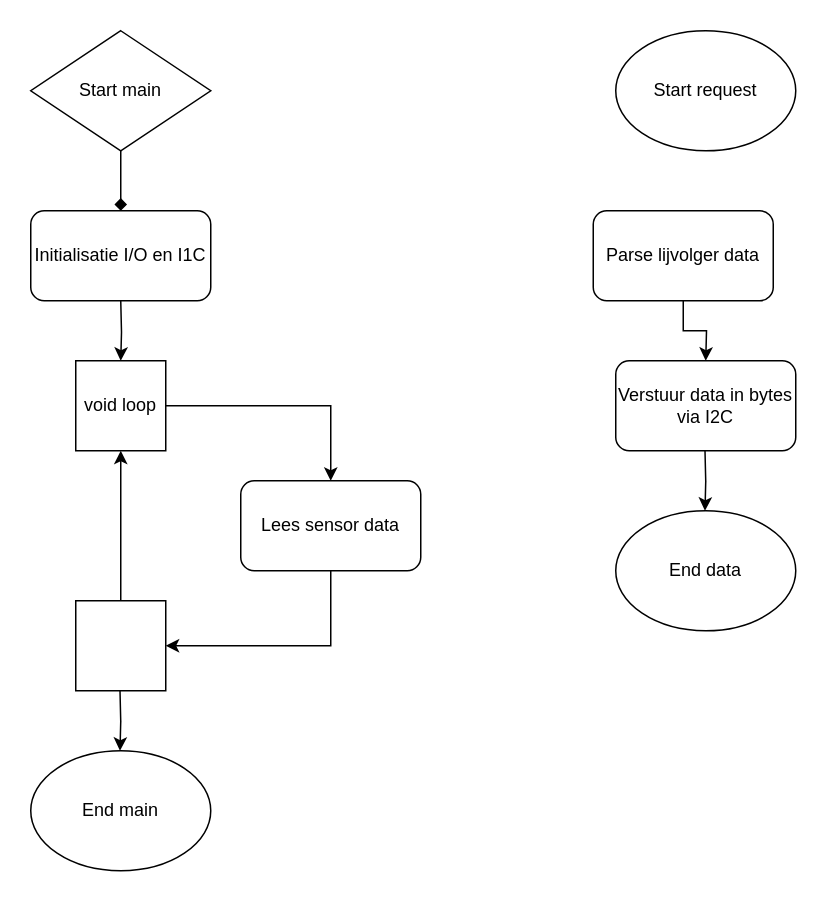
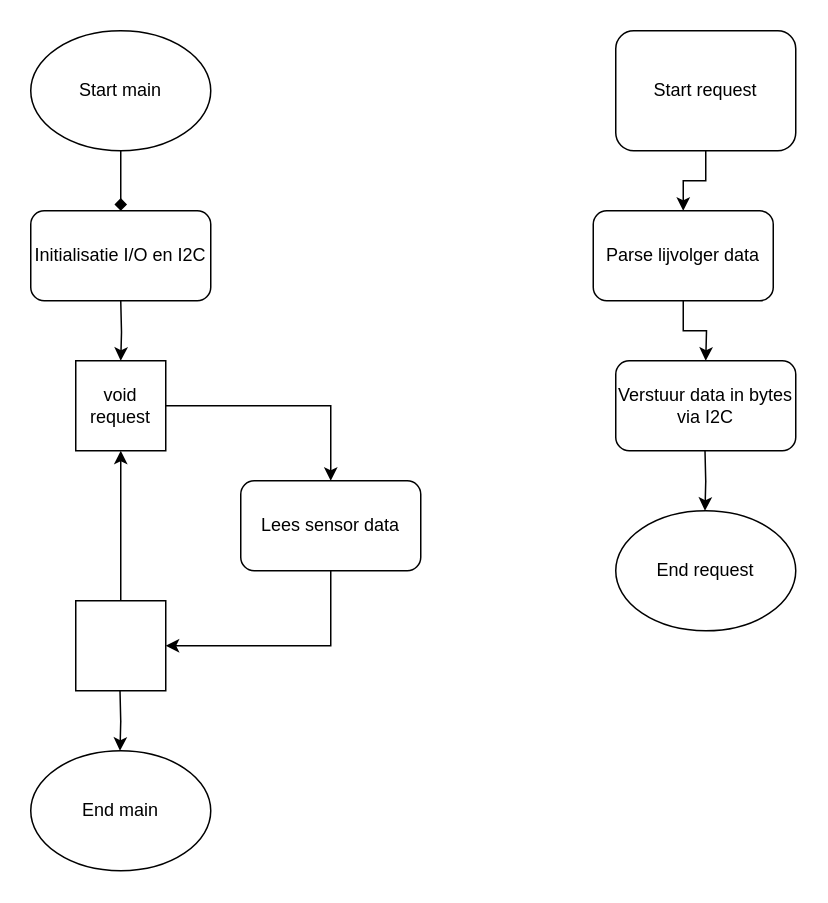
  <mxCell id="0" />
  <mxCell id="1" parent="0" />
  <mxCell id="2" value="" style="edgeStyle=orthogonalEdgeStyle;rounded=0;orthogonalLoop=1;jettySize=auto;html=1;endArrow=diamond;" parent="1" source="3" target="4" edge="1"><mxGeometry relative="1" as="geometry" /></mxCell>
- <mxCell id="3" value="Start main" style="rhombus;whiteSpace=wrap;html=1;" parent="1" vertex="1"><mxGeometry x="20" y="20" width="120" height="80" as="geometry" /></mxCell>
- <mxCell id="4" value="Initialisatie I/O en I1C" style="rounded=1;whiteSpace=wrap;html=1;" parent="1" vertex="1"><mxGeometry x="20" y="140" width="120" height="60" as="geometry" /></mxCell>
+ <mxCell id="3" value="Start main" style="ellipse;whiteSpace=wrap;html=1;" parent="1" vertex="1"><mxGeometry x="20" y="20" width="120" height="80" as="geometry" /></mxCell>
+ <mxCell id="4" value="Initialisatie I/O en I2C" style="rounded=1;whiteSpace=wrap;html=1;" parent="1" vertex="1"><mxGeometry x="20" y="140" width="120" height="60" as="geometry" /></mxCell>
  <mxCell id="5" style="edgeStyle=orthogonalEdgeStyle;rounded=0;orthogonalLoop=1;jettySize=auto;html=1;entryX=1;entryY=0.5;entryDx=0;entryDy=0;" parent="1" target="12" edge="1"><mxGeometry relative="1" as="geometry"><mxPoint x="120" y="430" as="targetPoint" /><Array as="points"><mxPoint x="220" y="430" /></Array><mxPoint x="220" y="380" as="sourcePoint" /></mxGeometry></mxCell>
  <mxCell id="6" value="" style="edgeStyle=orthogonalEdgeStyle;rounded=0;orthogonalLoop=1;jettySize=auto;html=1;exitX=0.5;exitY=0;exitDx=0;exitDy=0;entryX=0.5;entryY=1;entryDx=0;entryDy=0;" parent="1" source="12" target="13" edge="1"><mxGeometry relative="1" as="geometry"><mxPoint x="80" y="410" as="sourcePoint" /><mxPoint x="80" y="320" as="targetPoint" /></mxGeometry></mxCell>
  <mxCell id="7" value="End main" style="ellipse;whiteSpace=wrap;html=1;" parent="1" vertex="1"><mxGeometry x="20" y="500" width="120" height="80" as="geometry" /></mxCell>
  <mxCell id="8" value="" style="edgeStyle=orthogonalEdgeStyle;rounded=0;orthogonalLoop=1;jettySize=auto;html=1;" parent="1" edge="1"><mxGeometry relative="1" as="geometry"><mxPoint x="79.5" y="460" as="sourcePoint" /><mxPoint x="79.5" y="500" as="targetPoint" /></mxGeometry></mxCell>
- <mxCell id="10" value="Start request" style="ellipse;whiteSpace=wrap;html=1;" parent="1" vertex="1"><mxGeometry x="410" y="20" width="120" height="80" as="geometry" /></mxCell>
+ <mxCell id="9" value="" style="edgeStyle=orthogonalEdgeStyle;rounded=0;orthogonalLoop=1;jettySize=auto;html=1;" parent="1" source="10" target="15" edge="1"><mxGeometry relative="1" as="geometry" /></mxCell>
+ <mxCell id="10" value="Start request" style="whiteSpace=wrap;html=1;rounded=1;" parent="1" vertex="1"><mxGeometry x="410" y="20" width="120" height="80" as="geometry" /></mxCell>
  <mxCell id="11" style="edgeStyle=orthogonalEdgeStyle;rounded=0;orthogonalLoop=1;jettySize=auto;html=1;entryX=0.5;entryY=0;entryDx=0;entryDy=0;" parent="1" target="13" edge="1"><mxGeometry relative="1" as="geometry"><mxPoint x="80" y="200" as="sourcePoint" /></mxGeometry></mxCell>
  <mxCell id="12" value="" style="whiteSpace=wrap;html=1;aspect=fixed;" parent="1" vertex="1"><mxGeometry x="50" y="400" width="60" height="60" as="geometry" /></mxCell>
- <mxCell id="13" value="void loop" style="whiteSpace=wrap;html=1;aspect=fixed;" parent="1" vertex="1"><mxGeometry x="50" y="240" width="60" height="60" as="geometry" /></mxCell>
+ <mxCell id="13" value="void request" style="whiteSpace=wrap;html=1;aspect=fixed;" parent="1" vertex="1"><mxGeometry x="50" y="240" width="60" height="60" as="geometry" /></mxCell>
  <mxCell id="14" value="" style="edgeStyle=orthogonalEdgeStyle;rounded=0;orthogonalLoop=1;jettySize=auto;html=1;" parent="1" source="15" edge="1"><mxGeometry relative="1" as="geometry"><mxPoint x="470" y="240" as="targetPoint" /></mxGeometry></mxCell>
  <mxCell id="15" value="Parse lijvolger data" style="rounded=1;whiteSpace=wrap;html=1;" parent="1" vertex="1"><mxGeometry x="395" y="140" width="120" height="60" as="geometry" /></mxCell>
- <mxCell id="16" value="End data" style="ellipse;whiteSpace=wrap;html=1;" parent="1" vertex="1"><mxGeometry x="410" y="340" width="120" height="80" as="geometry" /></mxCell>
+ <mxCell id="16" value="End request" style="ellipse;whiteSpace=wrap;html=1;" parent="1" vertex="1"><mxGeometry x="410" y="340" width="120" height="80" as="geometry" /></mxCell>
  <mxCell id="17" value="Verstuur data in bytes via I2C" style="rounded=1;whiteSpace=wrap;html=1;" vertex="1" parent="1"><mxGeometry x="410" y="240" width="120" height="60" as="geometry" /></mxCell>
  <mxCell id="18" value="Lees sensor data" style="rounded=1;whiteSpace=wrap;html=1;" vertex="1" parent="1"><mxGeometry x="160" y="320" width="120" height="60" as="geometry" /></mxCell>
  <mxCell id="19" style="edgeStyle=orthogonalEdgeStyle;rounded=0;orthogonalLoop=1;jettySize=auto;html=1;entryX=1;entryY=0.5;entryDx=0;entryDy=0;startArrow=classic;startFill=1;endArrow=none;endFill=0;" edge="1" parent="1"><mxGeometry relative="1" as="geometry"><mxPoint x="110" y="270" as="targetPoint" /><Array as="points"><mxPoint x="220" y="270" /></Array><mxPoint x="220" y="320" as="sourcePoint" /></mxGeometry></mxCell>
  <mxCell id="20" value="" style="edgeStyle=orthogonalEdgeStyle;rounded=0;orthogonalLoop=1;jettySize=auto;html=1;" edge="1" parent="1"><mxGeometry relative="1" as="geometry"><mxPoint x="469.5" y="300" as="sourcePoint" /><mxPoint x="469.5" y="340" as="targetPoint" /></mxGeometry></mxCell>
